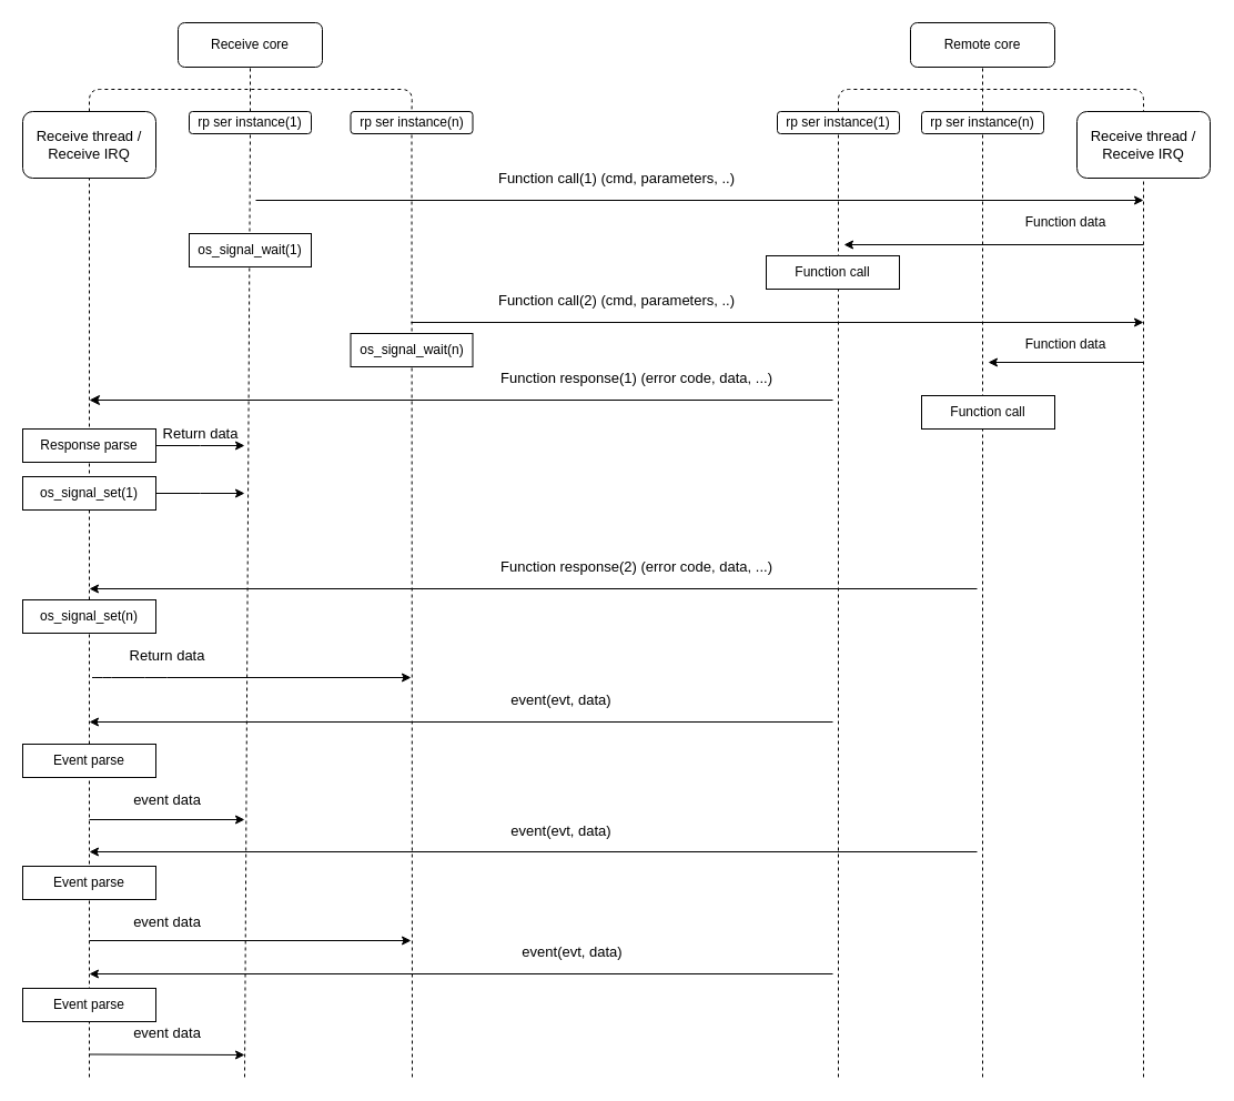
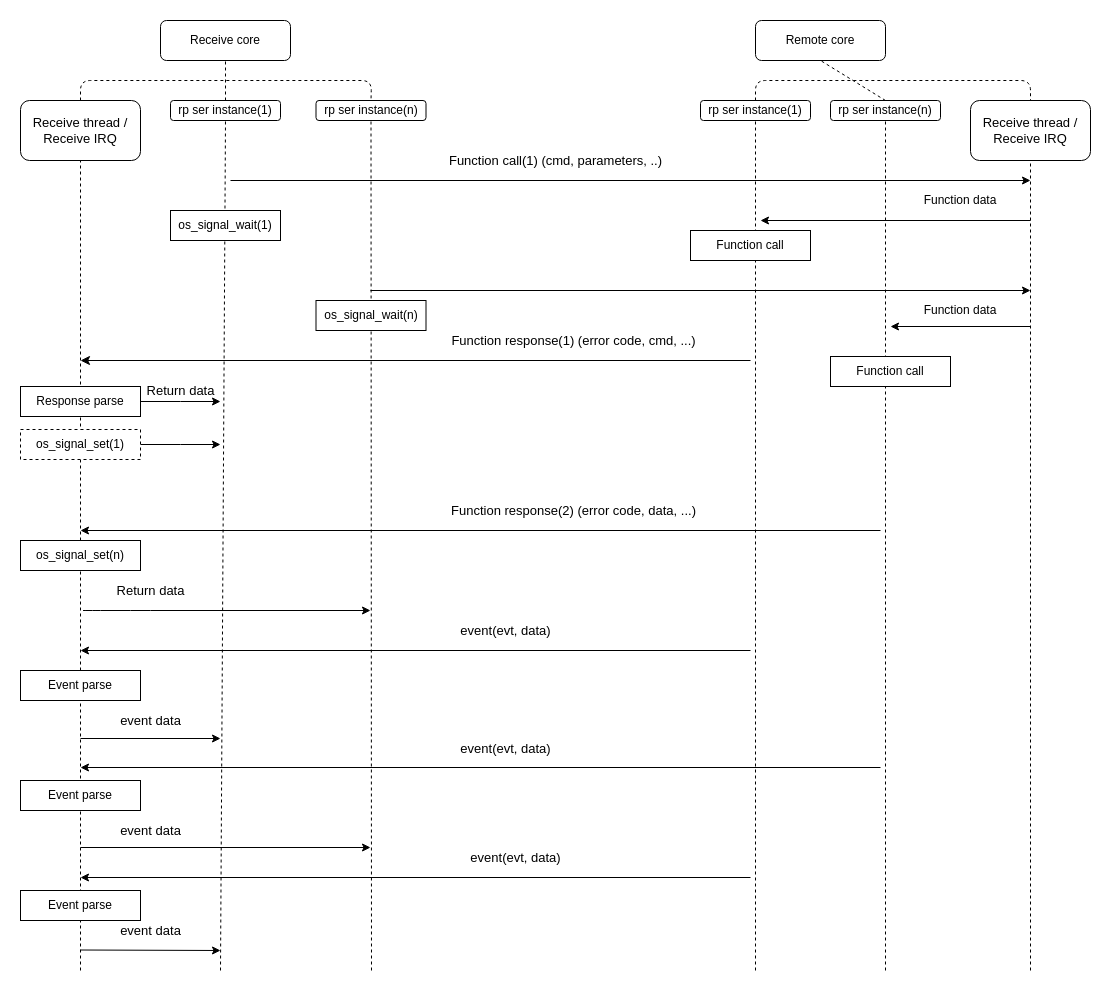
  <mxCell id="0" />
  <mxCell id="1" parent="0" />
  <mxCell id="2" value="" style="endArrow=classic;html=1;" parent="1" edge="1"><mxGeometry width="50" height="50" relative="1" as="geometry"><mxPoint x="230" y="180" as="sourcePoint" /><mxPoint x="1030" y="180" as="targetPoint" /><Array as="points"><mxPoint x="500.5" y="180" /></Array></mxGeometry></mxCell>
  <mxCell id="3" value="Function call(1) (cmd, parameters, ..)" style="text;html=1;align=center;verticalAlign=middle;resizable=0;points=[];autosize=1;fontSize=13;" parent="1" vertex="1"><mxGeometry x="440" y="150" width="230" height="20" as="geometry" /></mxCell>
  <mxCell id="4" value="" style="endArrow=classic;html=1;jumpSize=4;endSize=7;strokeWidth=1;" parent="1" edge="1"><mxGeometry width="50" height="50" relative="1" as="geometry"><mxPoint x="750" y="360" as="sourcePoint" /><mxPoint x="80" y="360" as="targetPoint" /></mxGeometry></mxCell>
- <mxCell id="5" value="Function response(1) (error code, data, ...)" style="text;html=1;align=center;verticalAlign=middle;resizable=0;points=[];autosize=1;fontSize=13;" parent="1" vertex="1"><mxGeometry x="443" y="330" width="260" height="20" as="geometry" /></mxCell>
+ <mxCell id="5" value="Function response(1) (error code, cmd, ...)" style="text;html=1;align=center;verticalAlign=middle;resizable=0;points=[];autosize=1;fontSize=13;" parent="1" vertex="1"><mxGeometry x="443" y="330" width="260" height="20" as="geometry" /></mxCell>
  <mxCell id="6" value="" style="endArrow=classic;html=1;" parent="1" edge="1"><mxGeometry width="50" height="50" relative="1" as="geometry"><mxPoint x="750" y="650" as="sourcePoint" /><mxPoint x="80" y="650" as="targetPoint" /></mxGeometry></mxCell>
  <mxCell id="7" value="" style="endArrow=classic;html=1;" parent="1" edge="1"><mxGeometry width="50" height="50" relative="1" as="geometry"><mxPoint x="880" y="767" as="sourcePoint" /><mxPoint x="80" y="767" as="targetPoint" /></mxGeometry></mxCell>
  <mxCell id="8" value="" style="endArrow=classic;html=1;" parent="1" edge="1"><mxGeometry width="50" height="50" relative="1" as="geometry"><mxPoint x="750" y="877" as="sourcePoint" /><mxPoint x="80" y="877" as="targetPoint" /></mxGeometry></mxCell>
  <mxCell id="9" value="event(evt, data)" style="text;html=1;align=center;verticalAlign=middle;resizable=0;points=[];autosize=1;fontSize=13;" parent="1" vertex="1"><mxGeometry x="450" y="620" width="110" height="20" as="geometry" /></mxCell>
  <mxCell id="10" value="event(evt, data)" style="text;html=1;align=center;verticalAlign=middle;resizable=0;points=[];autosize=1;fontSize=13;" parent="1" vertex="1"><mxGeometry x="450" y="738" width="110" height="20" as="geometry" /></mxCell>
  <mxCell id="11" value="event(evt, data)" style="text;html=1;align=center;verticalAlign=middle;resizable=0;points=[];autosize=1;fontSize=13;" parent="1" vertex="1"><mxGeometry x="460" y="847" width="110" height="20" as="geometry" /></mxCell>
  <mxCell id="12" value="" style="endArrow=none;dashed=1;html=1;fontSize=13;entryX=0.5;entryY=1;entryDx=0;entryDy=0;" parent="1" source="39" target="16" edge="1"><mxGeometry width="50" height="50" relative="1" as="geometry"><mxPoint x="80" y="770" as="sourcePoint" /><mxPoint x="199.5" y="240" as="targetPoint" /></mxGeometry></mxCell>
  <mxCell id="13" style="edgeStyle=orthogonalEdgeStyle;rounded=0;orthogonalLoop=1;jettySize=auto;html=1;exitX=1;exitY=0.5;exitDx=0;exitDy=0;" edge="1" parent="1" source="14"><mxGeometry relative="1" as="geometry"><mxPoint x="220" y="444" as="targetPoint" /></mxGeometry></mxCell>
- <mxCell id="14" value="os_signal_set(1)" style="rounded=0;whiteSpace=wrap;html=1;" parent="1" vertex="1"><mxGeometry x="20" y="429" width="120" height="30" as="geometry" /></mxCell>
+ <mxCell id="14" value="os_signal_set(1)" style="rounded=0;whiteSpace=wrap;html=1;dashed=1;" parent="1" vertex="1"><mxGeometry x="20" y="429" width="120" height="30" as="geometry" /></mxCell>
  <mxCell id="15" value="" style="endArrow=classic;html=1;fontSize=13;" parent="1" edge="1"><mxGeometry width="50" height="50" relative="1" as="geometry"><mxPoint y="610" as="sourcePoint" x="90" /><mxPoint x="370" y="610" as="targetPoint" /><Array as="points"><mxPoint x="80" y="610" /><mxPoint y="610" x="90" /><mxPoint x="140" y="610" /></Array></mxGeometry></mxCell>
  <mxCell id="16" value="&lt;div&gt;Receive thread /&lt;/div&gt;&lt;div&gt;Receive IRQ&lt;br&gt;&lt;/div&gt;" style="rounded=1;whiteSpace=wrap;html=1;fontSize=13;" parent="1" vertex="1"><mxGeometry x="20" y="100" width="120" height="60" as="geometry" /></mxCell>
  <mxCell id="17" value="Return data" style="text;html=1;align=center;verticalAlign=middle;resizable=0;points=[];autosize=1;fontSize=13;" parent="1" vertex="1"><mxGeometry x="110" y="580" width="80" height="20" as="geometry" /></mxCell>
  <mxCell id="18" value="" style="endArrow=classic;html=1;fontSize=13;" parent="1" edge="1"><mxGeometry width="50" height="50" relative="1" as="geometry"><mxPoint x="80" y="738" as="sourcePoint" /><mxPoint x="220" y="738" as="targetPoint" /></mxGeometry></mxCell>
  <mxCell id="19" value="" style="endArrow=classic;html=1;fontSize=13;" parent="1" edge="1"><mxGeometry width="50" height="50" relative="1" as="geometry"><mxPoint x="80" y="847" as="sourcePoint" /><mxPoint x="370" y="847" as="targetPoint" /></mxGeometry></mxCell>
  <mxCell id="20" value="" style="endArrow=classic;html=1;fontSize=13;" parent="1" edge="1"><mxGeometry width="50" height="50" relative="1" as="geometry"><mxPoint x="80" y="949.5" as="sourcePoint" /><mxPoint x="220" y="950" as="targetPoint" /></mxGeometry></mxCell>
  <mxCell id="21" value="event data" style="text;html=1;align=center;verticalAlign=middle;resizable=0;points=[];autosize=1;fontSize=13;" parent="1" vertex="1"><mxGeometry x="110" y="710" width="80" height="20" as="geometry" /></mxCell>
  <mxCell id="22" value="event data" style="text;html=1;align=center;verticalAlign=middle;resizable=0;points=[];autosize=1;fontSize=13;" parent="1" vertex="1"><mxGeometry x="110" y="820" width="80" height="20" as="geometry" /></mxCell>
  <mxCell id="23" value="event data" style="text;html=1;align=center;verticalAlign=middle;resizable=0;points=[];autosize=1;fontSize=13;" parent="1" vertex="1"><mxGeometry x="110" y="920" width="80" height="20" as="geometry" /></mxCell>
  <mxCell id="24" value="" style="endArrow=none;dashed=1;html=1;entryX=0.5;entryY=1;entryDx=0;entryDy=0;" parent="1" target="28" edge="1"><mxGeometry width="50" height="50" relative="1" as="geometry"><mxPoint x="885" y="970" as="sourcePoint" /><mxPoint x="889.5" y="160" as="targetPoint" /></mxGeometry></mxCell>
  <mxCell id="25" value="" style="endArrow=none;dashed=1;html=1;" parent="1" target="26" edge="1"><mxGeometry width="50" height="50" relative="1" as="geometry"><mxPoint x="755" y="970" as="sourcePoint" /><mxPoint x="755" y="151" as="targetPoint" /></mxGeometry></mxCell>
  <mxCell id="26" value="rp ser instance(1)" style="rounded=1;whiteSpace=wrap;html=1;" parent="1" vertex="1"><mxGeometry x="700" y="100" width="110" height="20" as="geometry" /></mxCell>
  <mxCell id="27" style="edgeStyle=orthogonalEdgeStyle;rounded=0;orthogonalLoop=1;jettySize=auto;html=1;exitX=0.5;exitY=1;exitDx=0;exitDy=0;" parent="1" source="26" target="26" edge="1"><mxGeometry relative="1" as="geometry" /></mxCell>
  <mxCell id="28" value="rp ser instance(n)" style="rounded=1;whiteSpace=wrap;html=1;" parent="1" vertex="1"><mxGeometry x="830" y="100" width="110" height="20" as="geometry" /></mxCell>
- <mxCell id="29" value="Function call(2) (cmd, parameters, ..)" style="text;html=1;align=center;verticalAlign=middle;resizable=0;points=[];autosize=1;fontSize=13;" parent="1" vertex="1"><mxGeometry x="440" y="260" width="230" height="20" as="geometry" /></mxCell>
  <mxCell id="30" value="" style="endArrow=classic;html=1;" parent="1" edge="1"><mxGeometry width="50" height="50" relative="1" as="geometry"><mxPoint x="370" y="290" as="sourcePoint" /><mxPoint x="1030" y="290" as="targetPoint" /><Array as="points"><mxPoint x="500.5" y="290" /></Array></mxGeometry></mxCell>
  <mxCell id="31" value="" style="endArrow=classic;html=1;" parent="1" edge="1"><mxGeometry width="50" height="50" relative="1" as="geometry"><mxPoint x="880" y="530" as="sourcePoint" /><mxPoint x="80" y="530" as="targetPoint" /></mxGeometry></mxCell>
  <mxCell id="32" value="Function response(2) (error code, data, ...)" style="text;html=1;align=center;verticalAlign=middle;resizable=0;points=[];autosize=1;fontSize=13;" parent="1" vertex="1"><mxGeometry x="443" y="500" width="260" height="20" as="geometry" /></mxCell>
  <mxCell id="33" value="Function call" style="rounded=0;whiteSpace=wrap;html=1;" parent="1" vertex="1"><mxGeometry x="690" y="230" width="120" height="30" as="geometry" /></mxCell>
  <mxCell id="34" value="Function call" style="rounded=0;whiteSpace=wrap;html=1;" parent="1" vertex="1"><mxGeometry x="830" y="356" width="120" height="30" as="geometry" /></mxCell>
- <mxCell id="35" value="Remote core" style="rounded=1;whiteSpace=wrap;html=1;strokeColor=#000000;" parent="1" vertex="1"><mxGeometry x="820" y="20" width="130" height="40" as="geometry" /></mxCell>
+ <mxCell id="35" value="Remote core" style="rounded=1;whiteSpace=wrap;html=1;strokeColor=#000000;" parent="1" vertex="1"><mxGeometry x="755" y="20" width="130" height="40" as="geometry" /></mxCell>
  <mxCell id="36" value="Receive core" style="rounded=1;whiteSpace=wrap;html=1;strokeColor=#000000;" parent="1" vertex="1"><mxGeometry x="160" y="20" width="130" height="40" as="geometry" /></mxCell>
  <mxCell id="37" value="rp ser instance(1)" style="rounded=1;whiteSpace=wrap;html=1;" parent="1" vertex="1"><mxGeometry x="170" y="100" width="110" height="20" as="geometry" /></mxCell>
  <mxCell id="38" value="rp ser instance(n)" style="rounded=1;whiteSpace=wrap;html=1;" parent="1" vertex="1"><mxGeometry x="315.5" y="100" width="110" height="20" as="geometry" /></mxCell>
  <mxCell id="39" value="os_signal_set(n)" style="rounded=0;whiteSpace=wrap;html=1;" parent="1" vertex="1"><mxGeometry x="20" y="540" width="120" height="30" as="geometry" /></mxCell>
  <mxCell id="40" value="" style="endArrow=none;dashed=1;html=1;fontSize=13;entryX=0.5;entryY=1;entryDx=0;entryDy=0;" parent="1" target="39" edge="1"><mxGeometry width="50" height="50" relative="1" as="geometry"><mxPoint x="80" y="970" as="sourcePoint" /><mxPoint x="80" y="230" as="targetPoint" /></mxGeometry></mxCell>
  <mxCell id="41" value="" style="endArrow=none;dashed=1;html=1;entryX=0.5;entryY=1;entryDx=0;entryDy=0;" parent="1" target="37" edge="1"><mxGeometry width="50" height="50" relative="1" as="geometry"><mxPoint x="220" y="970" as="sourcePoint" /><mxPoint x="240" y="210" as="targetPoint" /></mxGeometry></mxCell>
  <mxCell id="42" value="" style="endArrow=none;dashed=1;html=1;entryX=0.5;entryY=1;entryDx=0;entryDy=0;" parent="1" target="38" edge="1"><mxGeometry width="50" height="50" relative="1" as="geometry"><mxPoint x="371" y="970" as="sourcePoint" /><mxPoint x="370" y="150" as="targetPoint" /></mxGeometry></mxCell>
  <mxCell id="43" value="os_signal_wait(1)" style="rounded=0;whiteSpace=wrap;html=1;" parent="1" vertex="1"><mxGeometry x="170" y="210" width="110" height="30" as="geometry" /></mxCell>
  <mxCell id="44" style="edgeStyle=orthogonalEdgeStyle;rounded=0;orthogonalLoop=1;jettySize=auto;html=1;exitX=1;exitY=0.5;exitDx=0;exitDy=0;" edge="1" parent="1" source="45"><mxGeometry relative="1" as="geometry"><mxPoint x="220" y="401" as="targetPoint" /></mxGeometry></mxCell>
  <mxCell id="45" value="Response parse" style="rounded=0;whiteSpace=wrap;html=1;" parent="1" vertex="1"><mxGeometry x="20" y="386" width="120" height="30" as="geometry" /></mxCell>
  <mxCell id="46" value="Return data" style="text;html=1;align=center;verticalAlign=middle;resizable=0;points=[];autosize=1;fontSize=13;" parent="1" vertex="1"><mxGeometry x="140" y="380" width="80" height="20" as="geometry" /></mxCell>
  <mxCell id="47" value="os_signal_wait(n)" style="rounded=0;whiteSpace=wrap;html=1;" parent="1" vertex="1"><mxGeometry x="315.5" y="300" width="110" height="30" as="geometry" /></mxCell>
  <mxCell id="48" value="&lt;div&gt;Receive thread /&lt;/div&gt;&lt;div&gt;Receive IRQ&lt;br&gt;&lt;/div&gt;" style="rounded=1;whiteSpace=wrap;html=1;fontSize=13;" parent="1" vertex="1"><mxGeometry x="970" y="100" width="120" height="60" as="geometry" /></mxCell>
  <mxCell id="49" value="" style="endArrow=none;dashed=1;html=1;fontSize=13;entryX=0.5;entryY=1;entryDx=0;entryDy=0;" parent="1" target="48" edge="1"><mxGeometry width="50" height="50" relative="1" as="geometry"><mxPoint x="1030" y="970" as="sourcePoint" /><mxPoint x="1029.5" y="210" as="targetPoint" /></mxGeometry></mxCell>
  <mxCell id="50" value="" style="endArrow=classic;html=1;" parent="1" edge="1"><mxGeometry width="50" height="50" relative="1" as="geometry"><mxPoint x="1030" y="220" as="sourcePoint" /><mxPoint x="760" y="220" as="targetPoint" /></mxGeometry></mxCell>
  <mxCell id="51" value="" style="endArrow=classic;html=1;" parent="1" edge="1"><mxGeometry width="50" height="50" relative="1" as="geometry"><mxPoint x="1030" y="326" as="sourcePoint" /><mxPoint x="890" y="326" as="targetPoint" /></mxGeometry></mxCell>
  <mxCell id="52" value="Function data" style="text;html=1;strokeColor=none;fillColor=none;align=center;verticalAlign=middle;whiteSpace=wrap;rounded=0;" parent="1" vertex="1"><mxGeometry x="920" y="190" width="80" height="20" as="geometry" /></mxCell>
  <mxCell id="53" value="Function data" style="text;html=1;strokeColor=none;fillColor=none;align=center;verticalAlign=middle;whiteSpace=wrap;rounded=0;" parent="1" vertex="1"><mxGeometry x="920" y="300" width="80" height="20" as="geometry" /></mxCell>
  <mxCell id="54" value="" style="endArrow=none;dashed=1;html=1;entryX=0.5;entryY=0;entryDx=0;entryDy=0;" parent="1" target="38" edge="1"><mxGeometry width="50" height="50" relative="1" as="geometry"><mxPoint x="80" y="100" as="sourcePoint" /><mxPoint x="130" y="50" as="targetPoint" /><Array as="points"><mxPoint x="80" y="80" /><mxPoint x="230" y="80" /><mxPoint x="371" y="80" /></Array></mxGeometry></mxCell>
  <mxCell id="55" value="" style="endArrow=none;dashed=1;html=1;exitX=0.5;exitY=0;exitDx=0;exitDy=0;entryX=0.5;entryY=1;entryDx=0;entryDy=0;" parent="1" source="37" target="36" edge="1"><mxGeometry width="50" height="50" relative="1" as="geometry"><mxPoint x="80" y="80" as="sourcePoint" /><mxPoint x="130" y="30" as="targetPoint" /></mxGeometry></mxCell>
  <mxCell id="56" value="" style="endArrow=none;dashed=1;html=1;exitX=0.5;exitY=0;exitDx=0;exitDy=0;entryX=0.5;entryY=0;entryDx=0;entryDy=0;" parent="1" source="26" target="48" edge="1"><mxGeometry width="50" height="50" relative="1" as="geometry"><mxPoint x="740" y="100" as="sourcePoint" /><mxPoint x="790" y="50" as="targetPoint" /><Array as="points"><mxPoint x="755" y="80" /><mxPoint x="890" y="80" /><mxPoint x="1030" y="80" /></Array></mxGeometry></mxCell>
  <mxCell id="57" value="" style="endArrow=none;dashed=1;html=1;exitX=0.5;exitY=0;exitDx=0;exitDy=0;entryX=0.5;entryY=1;entryDx=0;entryDy=0;" parent="1" source="28" target="35" edge="1"><mxGeometry width="50" height="50" relative="1" as="geometry"><mxPoint x="1030" y="80" as="sourcePoint" /><mxPoint x="1080" y="30" as="targetPoint" /></mxGeometry></mxCell>
  <mxCell id="58" value="Event parse" style="rounded=0;whiteSpace=wrap;html=1;" vertex="1" parent="1"><mxGeometry x="20" y="670" width="120" height="30" as="geometry" /></mxCell>
  <mxCell id="59" value="Event parse" style="rounded=0;whiteSpace=wrap;html=1;" vertex="1" parent="1"><mxGeometry x="20" y="780" width="120" height="30" as="geometry" /></mxCell>
  <mxCell id="60" value="Event parse" style="rounded=0;whiteSpace=wrap;html=1;" vertex="1" parent="1"><mxGeometry x="20" y="890" width="120" height="30" as="geometry" /></mxCell>
